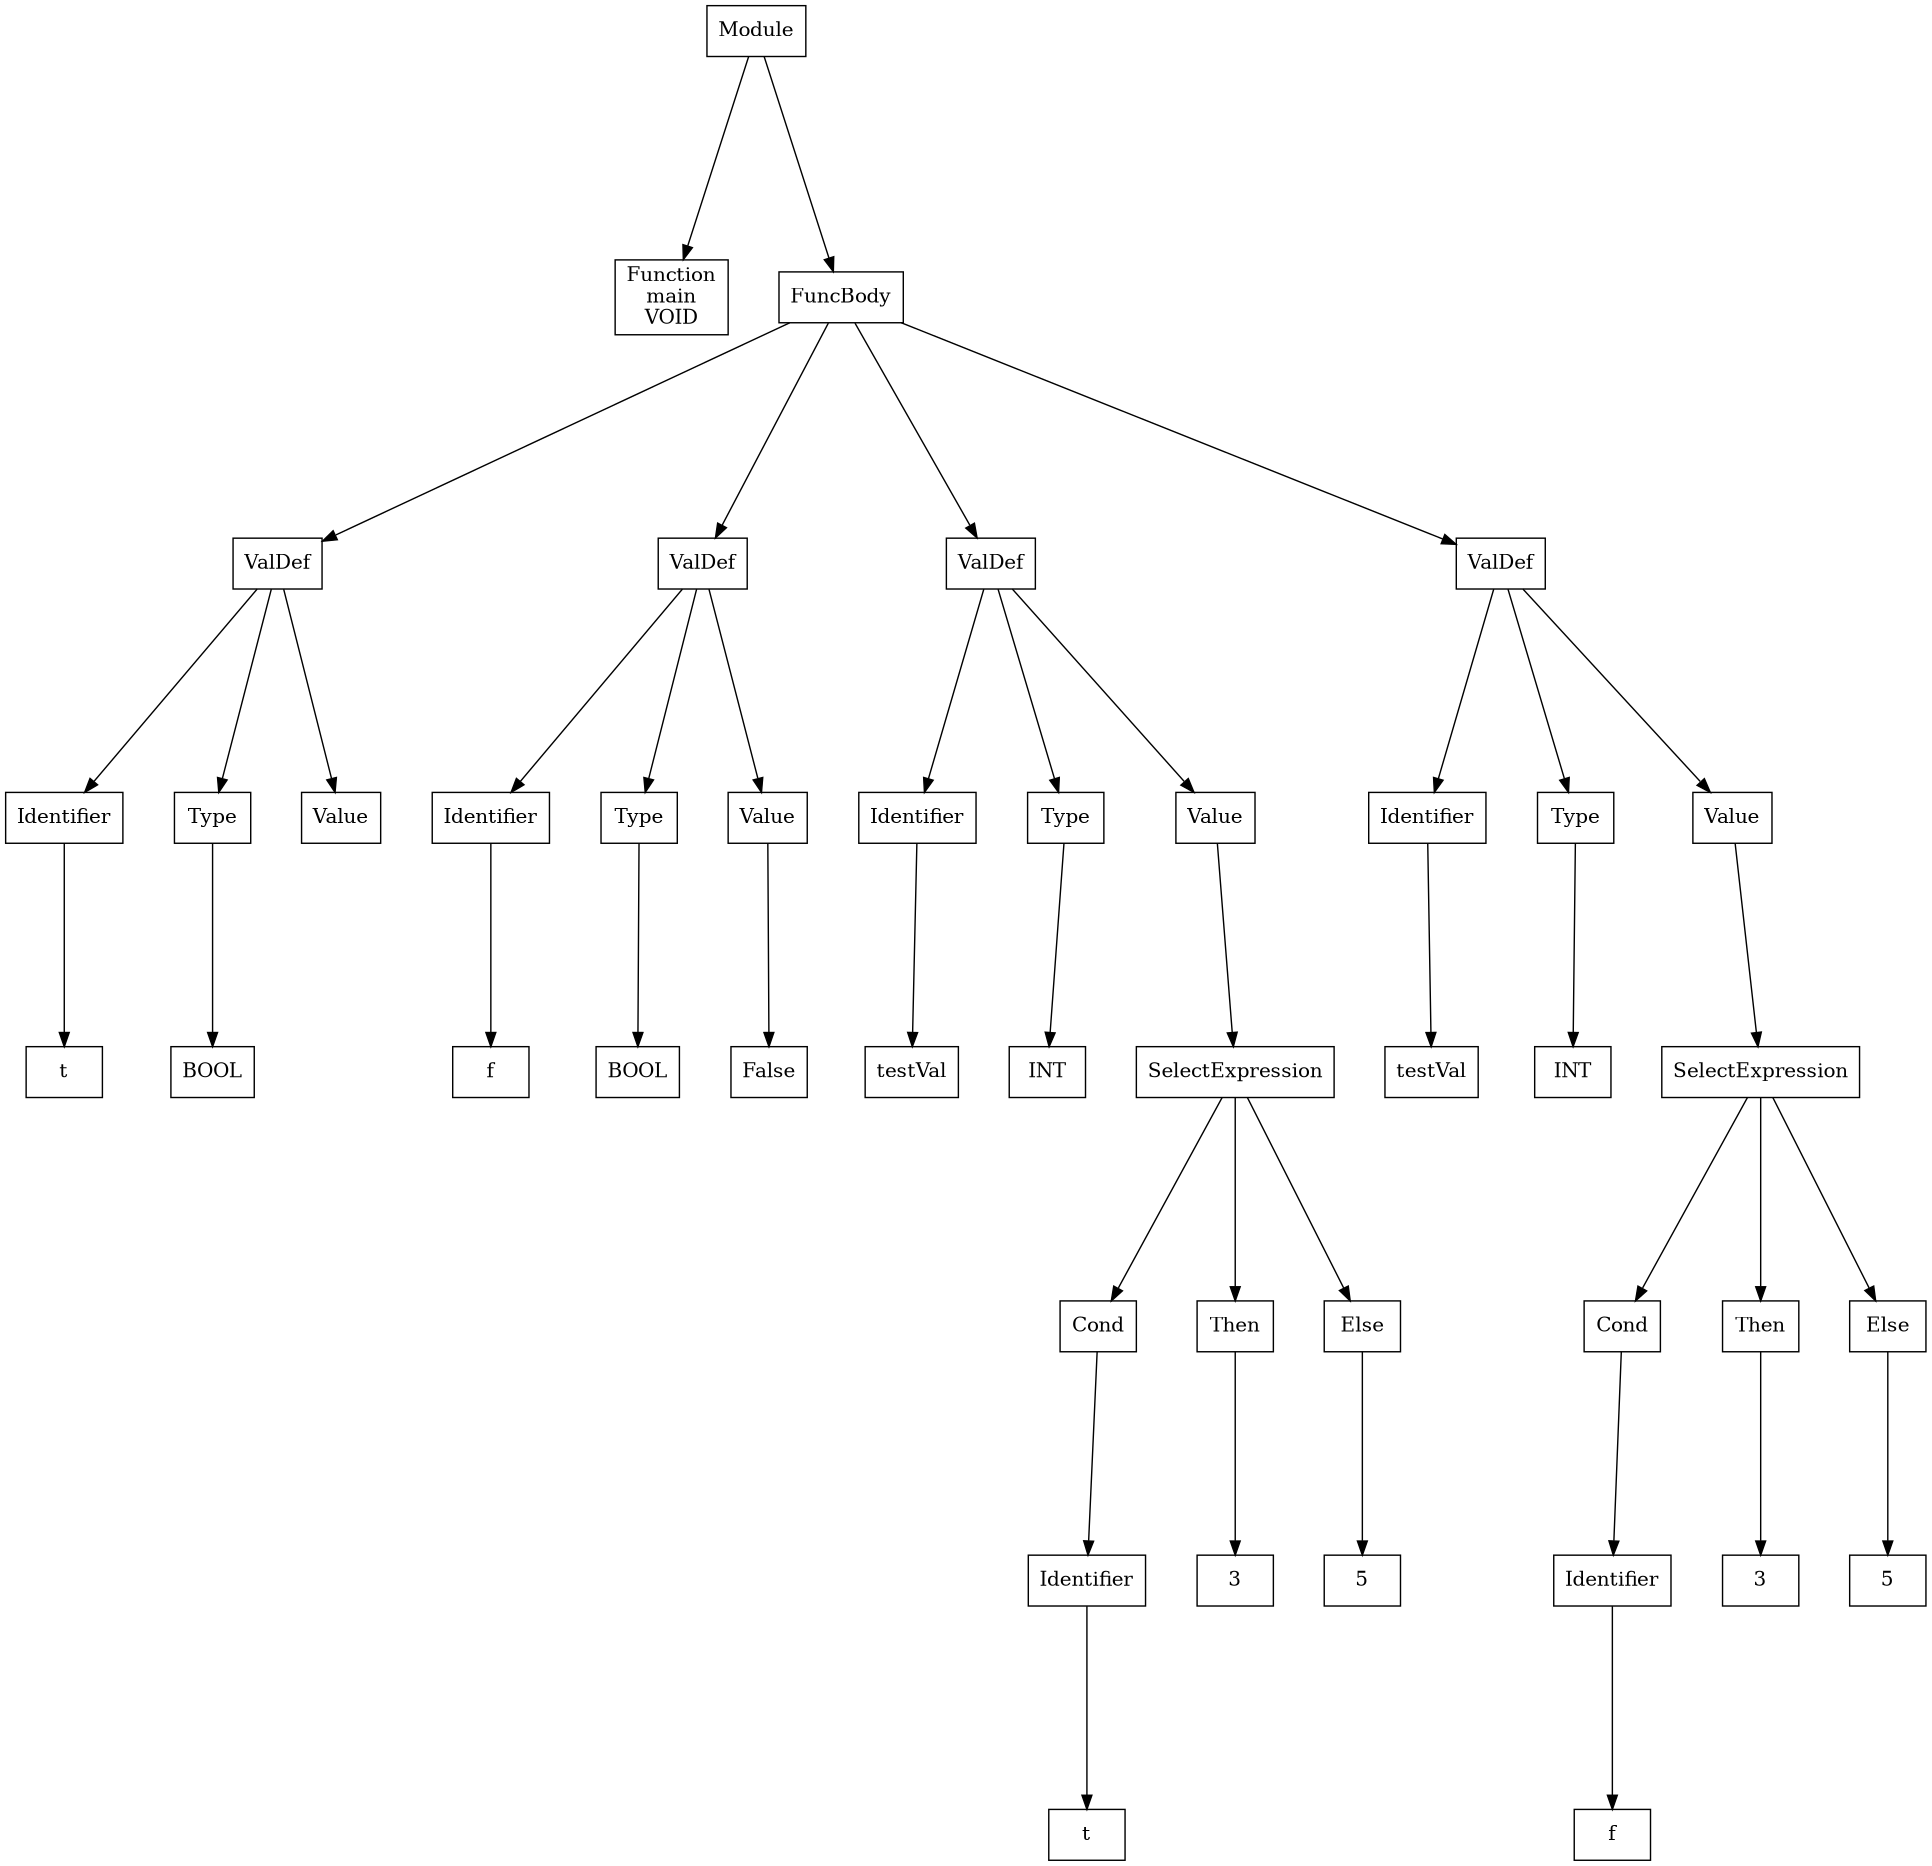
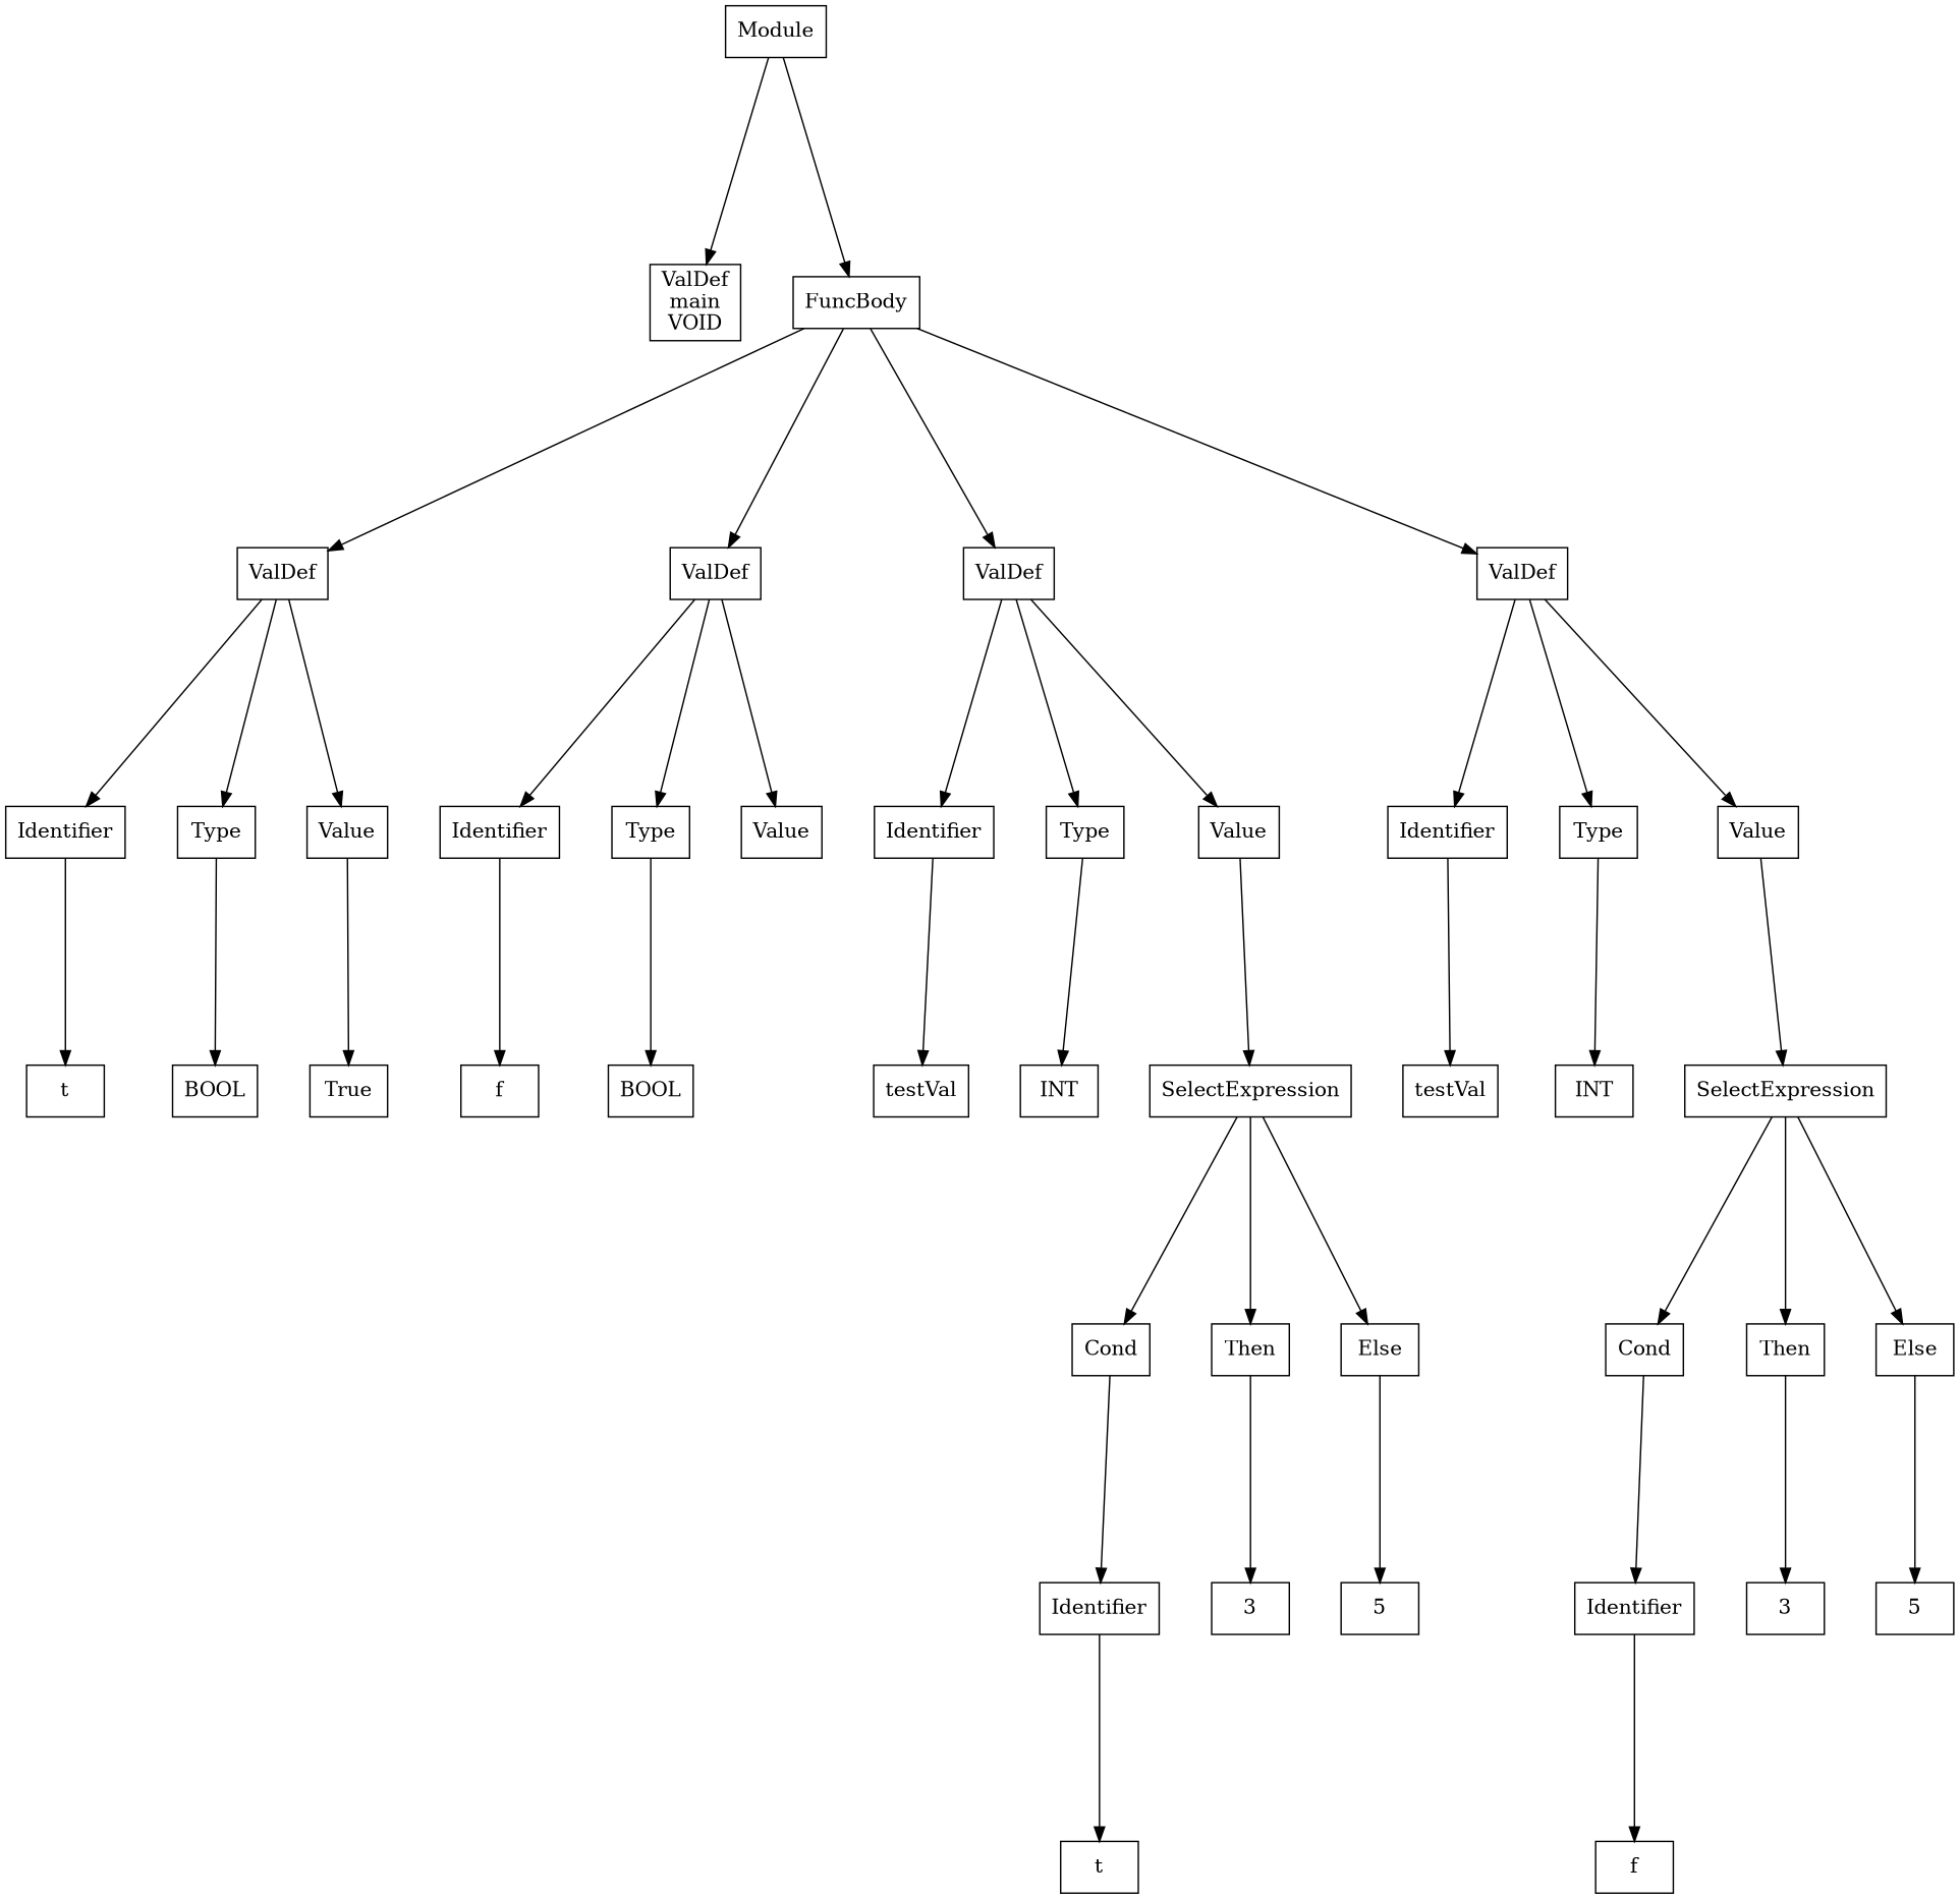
  digraph {
    nodesep=0.5
    ordering=out
    ranksep=2
    node [shape=box]
    n1 [label=Module]
-   n2 [label="Function\nmain\nVOID"]
+   n2 [label="ValDef\nmain\nVOID"]
    n3 [label=FuncBody]
    n4 [label=ValDef]
    n5 [label=ValDef]
    n6 [label=ValDef]
    n7 [label=ValDef]
    n8 [label=Identifier]
    n9 [label=Type]
    n10 [label=Value]
    n11 [label=Identifier]
    n12 [label=Type]
    n13 [label=Value]
    n14 [label=Identifier]
    n15 [label=Type]
    n16 [label=Value]
    n17 [label=Identifier]
    n18 [label=Type]
    n19 [label=Value]
    n20 [label=t]
    n21 [label=BOOL]
+   n22 [label=True]
    n23 [label=f]
    n24 [label=BOOL]
-   n25 [label=False]
    n26 [label=testVal]
    n27 [label=INT]
    n28 [label=SelectExpression]
    n29 [label=Cond]
    n30 [label=Then]
    n31 [label=Else]
    n32 [label=Identifier]
    n33 [label=3]
    n34 [label=5]
    n35 [label=t]
    n36 [label=testVal]
    n37 [label=INT]
    n38 [label=SelectExpression]
    n39 [label=Cond]
    n40 [label=Then]
    n41 [label=Else]
    n42 [label=Identifier]
    n43 [label=3]
    n44 [label=5]
    n45 [label=f]
    n1 -> n2
    n1 -> n3
    n3 -> n4
    n3 -> n5
    n3 -> n6
    n3 -> n7
    n4 -> n8
    n4 -> n9
    n4 -> n10
    n5 -> n11
    n5 -> n12
    n5 -> n13
    n6 -> n14
    n6 -> n15
    n6 -> n16
    n7 -> n17
    n7 -> n18
    n7 -> n19
    n8 -> n20
    n9 -> n21
+   n10 -> n22
    n11 -> n23
    n12 -> n24
-   n13 -> n25
    n14 -> n26
    n15 -> n27
    n16 -> n28
    n17 -> n36
    n18 -> n37
    n19 -> n38
    n28 -> n29
    n28 -> n30
    n28 -> n31
    n29 -> n32
    n30 -> n33
    n31 -> n34
    n32 -> n35
    n38 -> n39
    n38 -> n40
    n38 -> n41
    n39 -> n42
    n40 -> n43
    n41 -> n44
    n42 -> n45
  }
